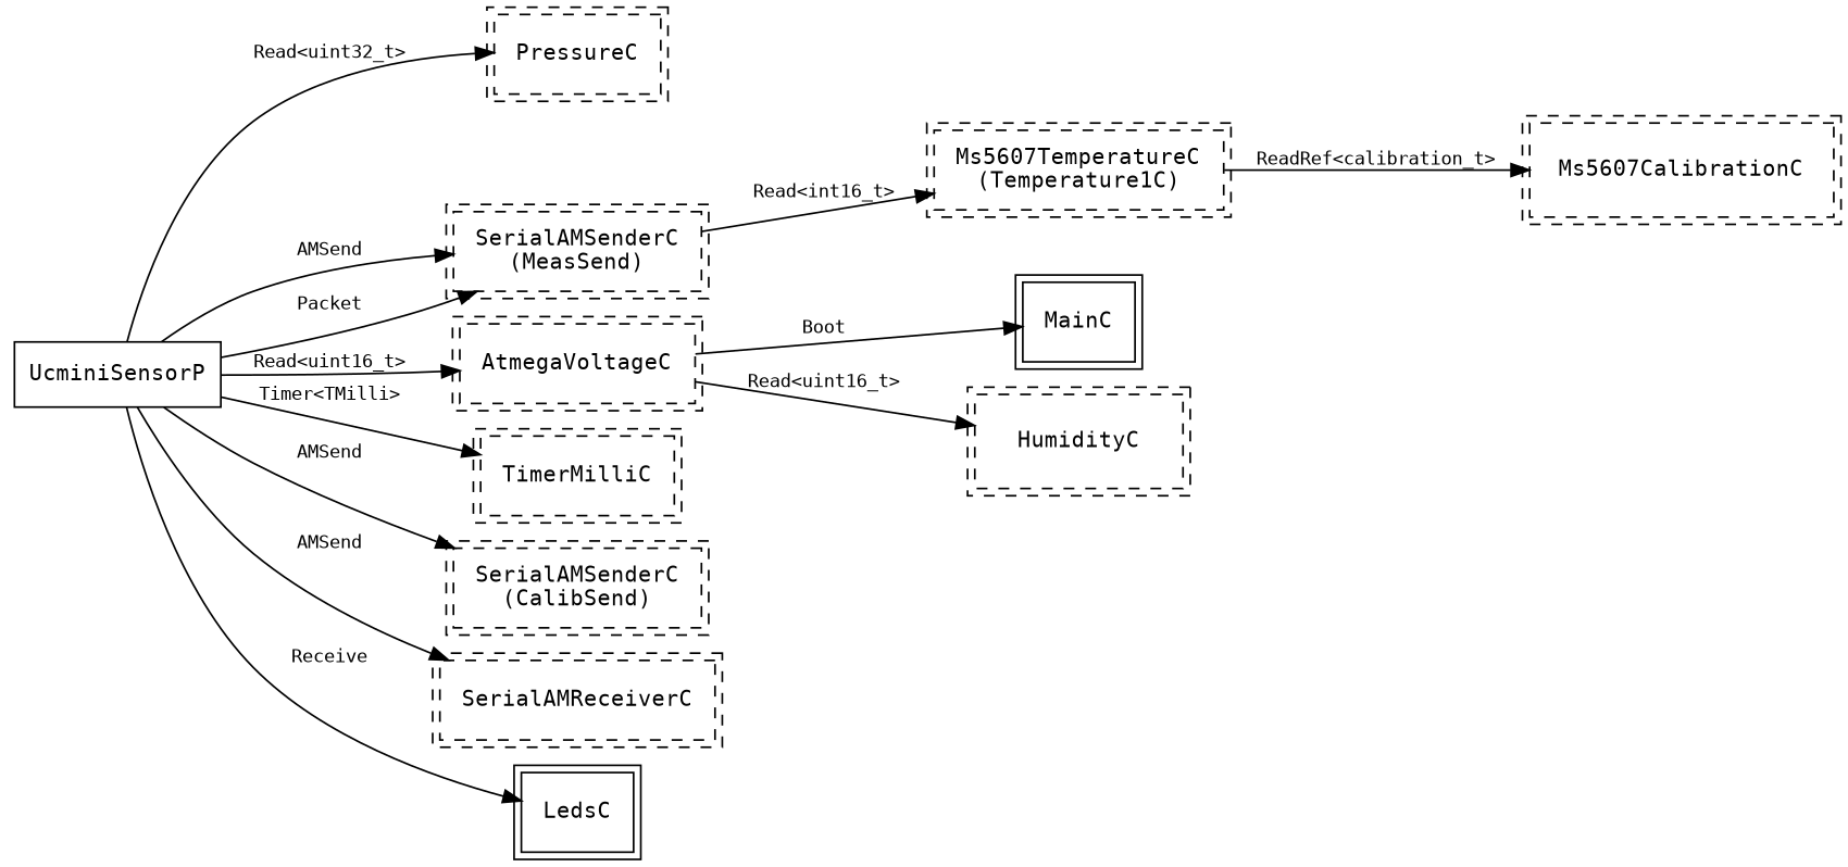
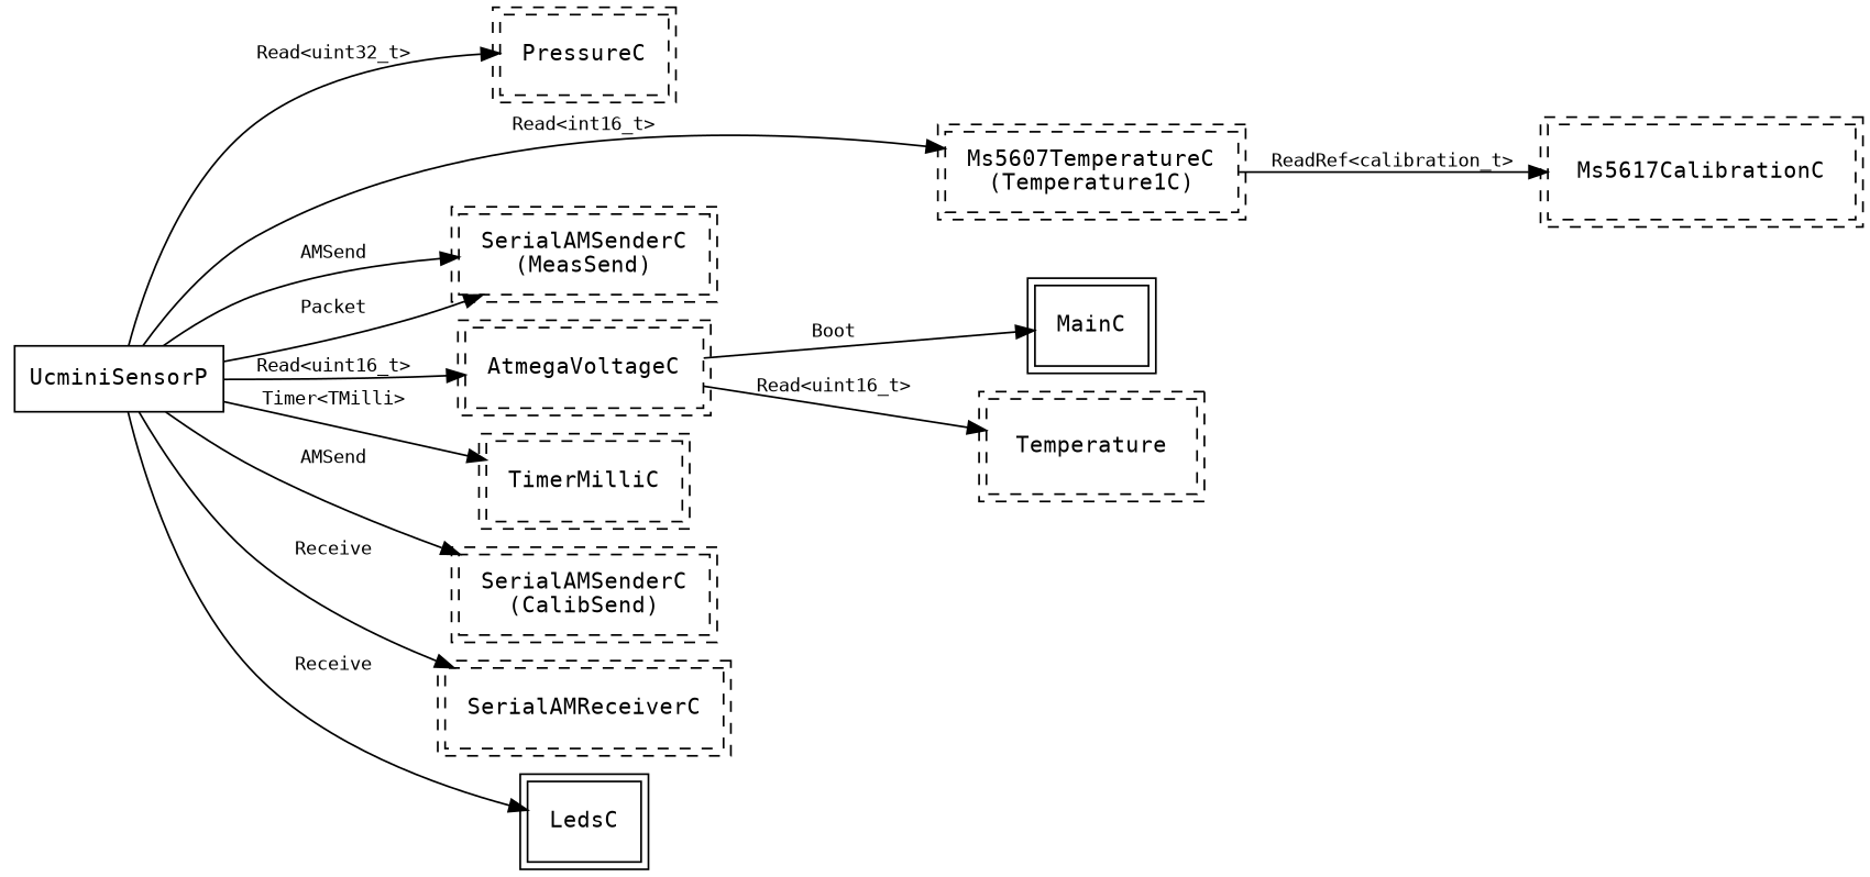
  digraph {
    fontname="DejaVu Sans Mono"
    rankdir=LR
    node [fontname="DejaVu Sans Mono" fontsize=12 shape=box peripheries=2 style=dashed]
    edge [fontname="DejaVu Sans Mono" fontsize=10]
    UcminiSensorP [peripheries="" style=""]
    n2 [label=PressureC]
    n3 [label="Ms5607TemperatureC\n(Temperature1C)"]
    n4 [label=AtmegaVoltageC]
    n5 [label=TimerMilliC]
    n6 [label="SerialAMSenderC\n(MeasSend)"]
    n7 [label="SerialAMSenderC\n(CalibSend)"]
    n8 [label=SerialAMReceiverC]
    LedsC [style=""]
    MainC [style=""]
-   n11 [label=HumidityC]
-   n12 [label=Ms5607CalibrationC]
+   n11 [label=Temperature]
+   n12 [label=Ms5617CalibrationC]
    UcminiSensorP -> n2 [label="Read<uint32_t>"]
-   n6 -> n3 [label="Read<int16_t>"]
+   UcminiSensorP -> n3 [label="Read<int16_t>"]
    UcminiSensorP -> n4 [label="Read<uint16_t>"]
    UcminiSensorP -> n5 [label="Timer<TMilli>"]
    UcminiSensorP -> n6 [label=AMSend]
    UcminiSensorP -> n6 [label=Packet]
    UcminiSensorP -> n7 [label=AMSend]
-   UcminiSensorP -> n8 [label=AMSend]
+   UcminiSensorP -> n8 [label=Receive]
    UcminiSensorP -> LedsC [label=Receive]
    n3 -> n12 [label="ReadRef<calibration_t>"]
    n4 -> MainC [label=Boot]
    n4 -> n11 [label="Read<uint16_t>"]
  }
